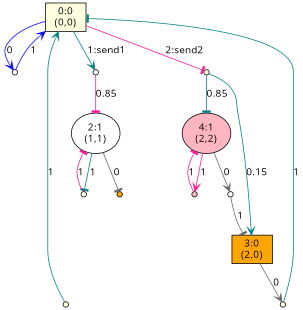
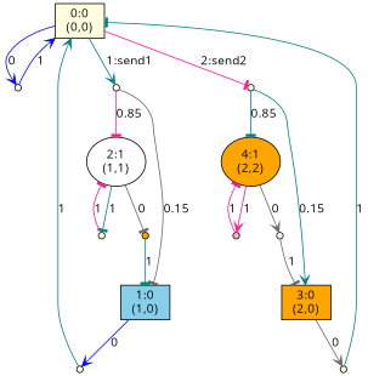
  digraph {
    fontname="Open Sans"
    node [fillcolor=lightyellow fontname="Open Sans" shape=point style=filled]
    edge [arrowhead=tee color=teal fontname="Open Sans"]
    n1 [label="0:0\n(0,0)" shape=box]
    n0_0 [fillcolor=white height=0.1 width=0.1]
    n0_1 [fillcolor=white height=0.1 width=0.1]
    n0_2 [height=0.1 width=0.1]
+   n5 [fillcolor=skyblue label="1:0\n(1,0)" shape=box]
    n6 [fillcolor=white label="2:1\n(1,1)" shape=oval]
    n7 [fillcolor=orange label="3:0\n(2,0)" shape=box]
-   n8 [fillcolor=lightpink label="4:1\n(2,2)" shape=oval]
+   n8 [fillcolor=orange label="4:1\n(2,2)" shape=oval]
    n1_0 [height=0.1 width=0.1]
    n2_0 [fillcolor=orange height=0.1 width=0.1]
    n2_1 [height=0.1 width=0.1]
    n3_0 [height=0.1 width=0.1]
    n4_0 [fillcolor=white height=0.1 width=0.1]
    n4_1 [fillcolor=lightpink height=0.1 width=0.1]
    n1 -> n0_0 [arrowhead=vee color=blue label=0]
    n1 -> n0_1 [arrowhead=vee label="1:send1"]
    n1 -> n0_2 [color=deeppink label="2:send2"]
    n0_0 -> n1 [arrowhead=vee color=blue label=1]
+   n0_1 -> n5 [color=gray40 label=0.15]
    n0_1 -> n6 [color=deeppink label=0.85]
    n0_2 -> n7 [arrowhead=vee label=0.15]
    n0_2 -> n8 [label=0.85]
+   n5 -> n1_0 [arrowhead=vee color=blue label=0]
    n6 -> n2_0 [color=gray40 label=0]
    n6 -> n2_1 [label=1]
    n7 -> n3_0 [arrowhead=vee color=gray40 label=0]
    n8 -> n4_0 [arrowhead=vee color=gray40 label=0]
    n8 -> n4_1 [arrowhead=vee color=deeppink label=1]
    n1_0 -> n1 [arrowhead=vee label=1]
+   n2_0 -> n5 [label=1]
    n2_1 -> n6 [color=deeppink label=1]
    n3_0 -> n1 [label=1]
    n4_0 -> n7 [color=gray40 label=1]
    n4_1 -> n8 [color=deeppink label=1]
  }
